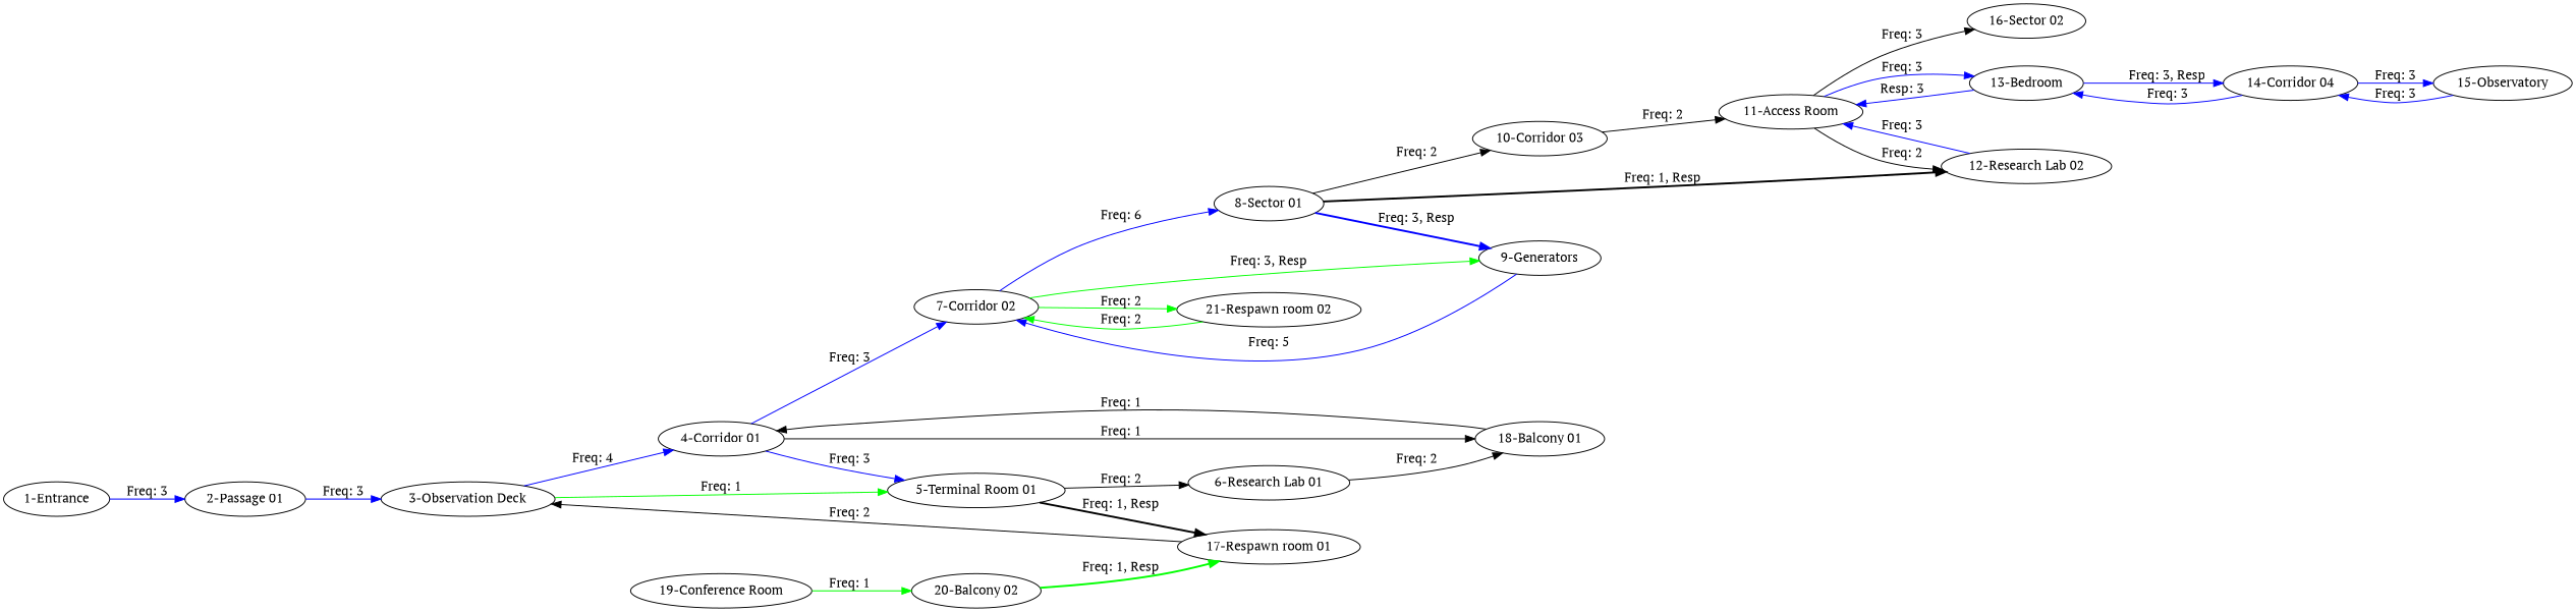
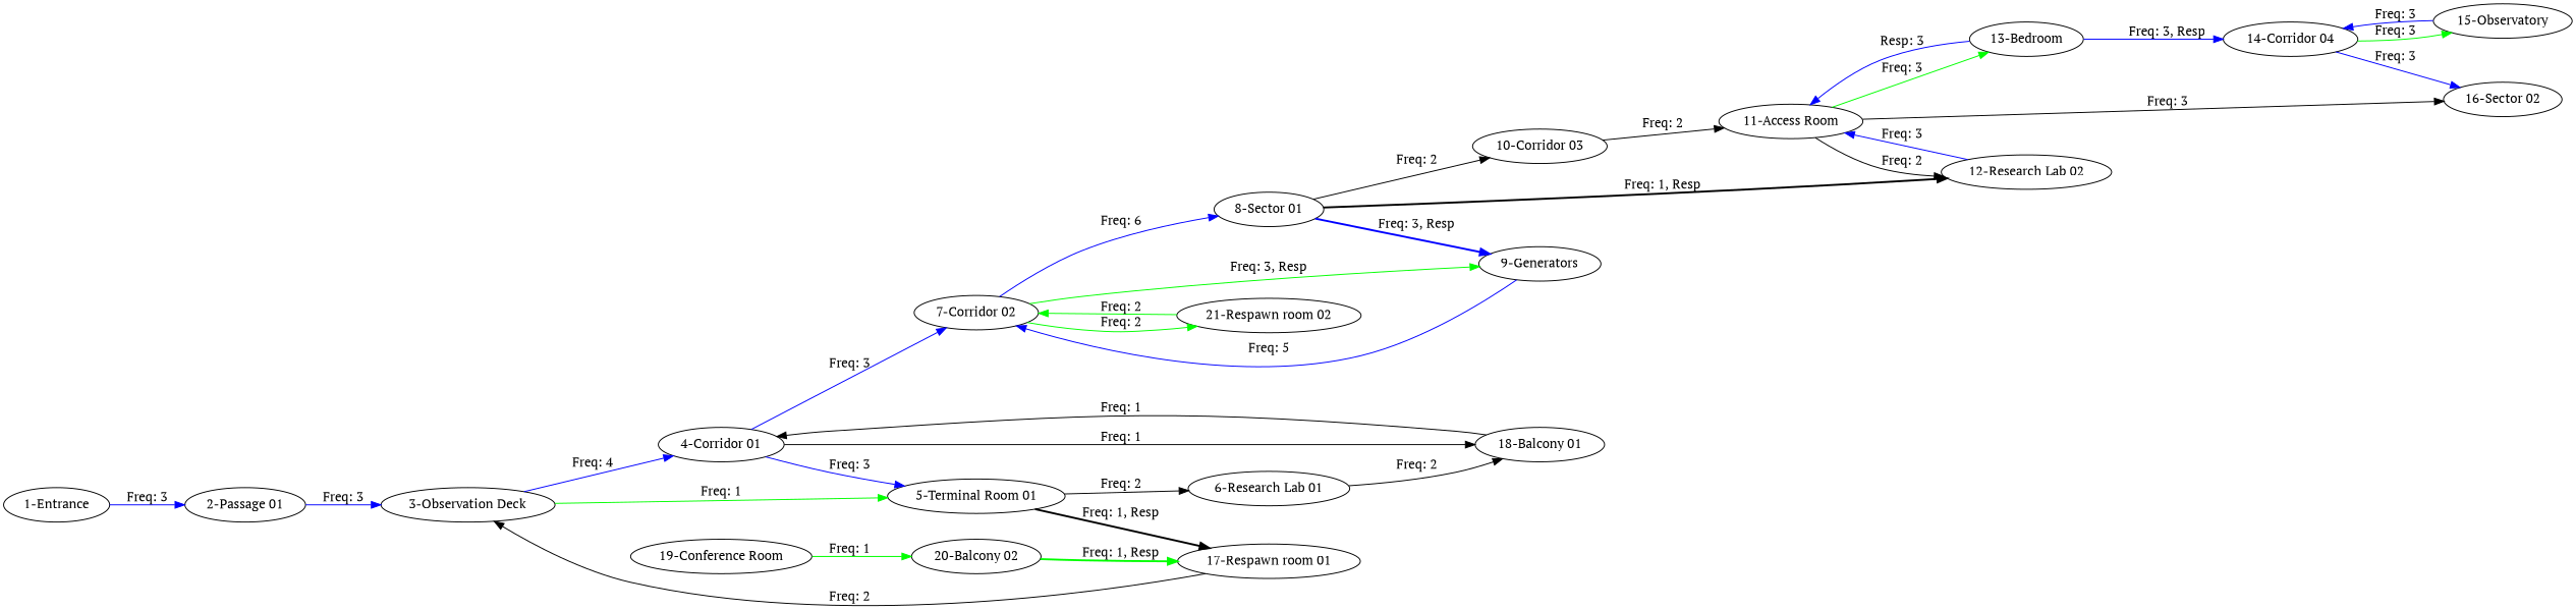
  digraph {
    fontname="PT Serif"
    rankdir=LR
    node [fontname="PT Serif"]
    edge [color=blue constraint=true fontname="PT Serif"]
    n1 [label="1-Entrance"]
    n2 [label="2-Passage 01"]
    n3 [label="3-Observation Deck"]
    n4 [label="4-Corridor 01"]
    n5 [label="5-Terminal Room 01"]
    n6 [label="7-Corridor 02"]
    n7 [label="18-Balcony 01"]
    n8 [label="19-Conference Room"]
    n9 [label="20-Balcony 02"]
    n10 [label="6-Research Lab 01"]
    n11 [label="17-Respawn room 01"]
    n12 [label="8-Sector 01"]
    n13 [label="9-Generators"]
    n14 [label="21-Respawn room 02"]
    n15 [label="10-Corridor 03"]
    n16 [label="12-Research Lab 02"]
    n17 [label="11-Access Room"]
    n18 [label="13-Bedroom"]
    n19 [label="16-Sector 02"]
    n20 [label="14-Corridor 04"]
    n21 [label="15-Observatory"]
    n1 -> n2 [label="Freq: 3"]
    n2 -> n3 [label="Freq: 3"]
    n3 -> n4 [label="Freq: 4"]
    n3 -> n5 [color=green label="Freq: 1"]
    n4 -> n5 [label="Freq: 3"]
    n4 -> n6 [label="Freq: 3"]
    n4 -> n7 [color=black label="Freq: 1"]
    n5 -> n10 [color=black label="Freq: 2"]
    n5 -> n11 [color=black label="Freq: 1, Resp" style=bold]
    n6 -> n12 [label="Freq: 6"]
    n6 -> n13 [color=green label="Freq: 3, Resp"]
    n6 -> n14 [color=green label="Freq: 2"]
    n7 -> n4 [color=black label="Freq: 1"]
    n8 -> n9 [color=green label="Freq: 1"]
    n9 -> n11 [color=green label="Freq: 1, Resp" style=bold]
    n10 -> n7 [color=black label="Freq: 2"]
    n11 -> n3 [color=black label="Freq: 2"]
    n12 -> n13 [label="Freq: 3, Resp" style=bold]
    n12 -> n15 [color=black label="Freq: 2"]
    n12 -> n16 [color=black label="Freq: 1, Resp" style=bold]
    n13 -> n6 [label="Freq: 5"]
    n14 -> n6 [color=green label="Freq: 2"]
    n15 -> n17 [color=black label="Freq: 2"]
    n16 -> n17 [label="Freq: 3"]
    n17 -> n16 [color=black label="Freq: 2"]
-   n17 -> n18 [label="Freq: 3"]
+   n17 -> n18 [color=green label="Freq: 3"]
    n17 -> n19 [color=black label="Freq: 3"]
    n18 -> n17 [label="Resp: 3"]
    n18 -> n20 [label="Freq: 3, Resp"]
-   n20 -> n18 [label="Freq: 3"]
-   n20 -> n21 [label="Freq: 3"]
+   n20 -> n19 [label="Freq: 3"]
+   n20 -> n21 [color=green label="Freq: 3"]
    n21 -> n20 [label="Freq: 3"]
  }
